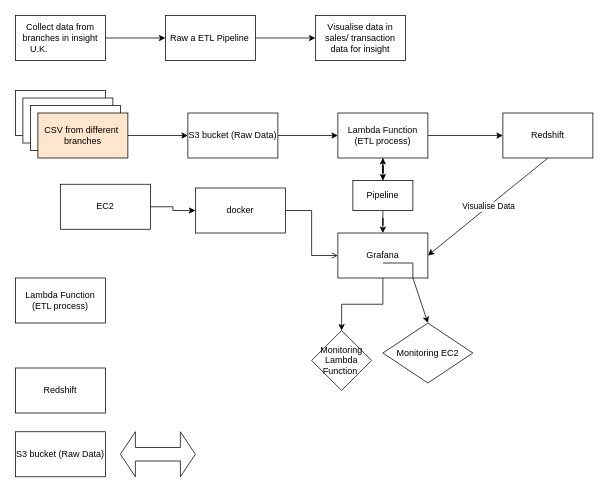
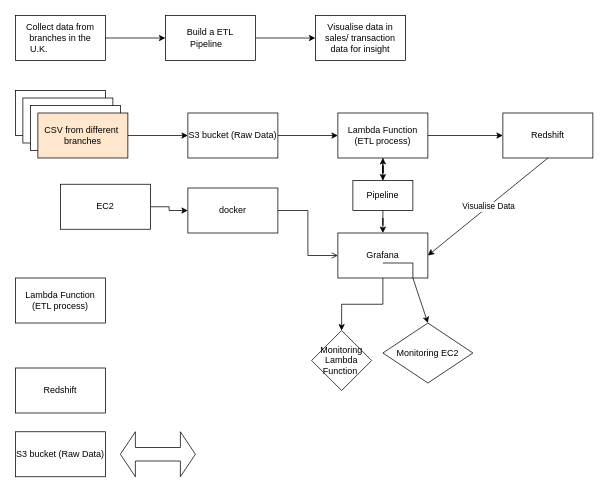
  <mxCell id="0" />
  <mxCell id="1" parent="0" />
  <mxCell id="2" value="" style="edgeStyle=orthogonalEdgeStyle;rounded=0;orthogonalLoop=1;jettySize=auto;html=1;" edge="1" parent="1" source="35" target="28"><mxGeometry relative="1" as="geometry" /></mxCell>
  <mxCell id="3" value="" style="edgeStyle=orthogonalEdgeStyle;rounded=0;orthogonalLoop=1;jettySize=auto;html=1;" edge="1" parent="1" source="17" target="35"><mxGeometry relative="1" as="geometry"><mxPoint x="510" y="210" as="sourcePoint" /><mxPoint x="510" y="310" as="targetPoint" /></mxGeometry></mxCell>
  <mxCell id="4" value="" style="edgeStyle=orthogonalEdgeStyle;rounded=0;orthogonalLoop=1;jettySize=auto;html=1;" edge="1" parent="1" source="5" target="7"><mxGeometry relative="1" as="geometry" /></mxCell>
- <mxCell id="5" value="Collect data from branches in insight U.K.&lt;span style=&quot;white-space: pre;&quot;&gt;&#09;&lt;/span&gt;&lt;span style=&quot;white-space: pre;&quot;&gt;&#09;&lt;/span&gt;&lt;span style=&quot;white-space: pre;&quot;&gt;&#09;&lt;/span&gt;" style="rounded=0;whiteSpace=wrap;html=1;" vertex="1" parent="1"><mxGeometry x="20" y="20" width="120" height="60" as="geometry" /></mxCell>
+ <mxCell id="5" value="Collect data from branches in the U.K.&lt;span style=&quot;white-space: pre;&quot;&gt;&#09;&lt;/span&gt;&lt;span style=&quot;white-space: pre;&quot;&gt;&#09;&lt;/span&gt;&lt;span style=&quot;white-space: pre;&quot;&gt;&#09;&lt;/span&gt;" style="rounded=0;whiteSpace=wrap;html=1;" vertex="1" parent="1"><mxGeometry x="20" y="20" width="120" height="60" as="geometry" /></mxCell>
  <mxCell id="6" value="" style="edgeStyle=orthogonalEdgeStyle;rounded=0;orthogonalLoop=1;jettySize=auto;html=1;" edge="1" parent="1" source="7" target="8"><mxGeometry relative="1" as="geometry" /></mxCell>
- <mxCell id="7" value="Raw a ETL Pipeline&lt;span style=&quot;white-space: pre;&quot;&gt;&#09;&lt;/span&gt;" style="rounded=0;whiteSpace=wrap;html=1;" vertex="1" parent="1"><mxGeometry x="220" y="20" width="120" height="60" as="geometry" /></mxCell>
+ <mxCell id="7" value="Build a ETL Pipeline&lt;span style=&quot;white-space: pre;&quot;&gt;&#09;&lt;/span&gt;" style="rounded=0;whiteSpace=wrap;html=1;" vertex="1" parent="1"><mxGeometry x="220" y="20" width="120" height="60" as="geometry" /></mxCell>
  <mxCell id="8" value="Visualise data in sales/ transaction data for insight" style="rounded=0;whiteSpace=wrap;html=1;" vertex="1" parent="1"><mxGeometry x="420" y="20" width="120" height="60" as="geometry" /></mxCell>
  <mxCell id="9" value="" style="rounded=0;whiteSpace=wrap;html=1;" vertex="1" parent="1"><mxGeometry x="20" y="120" width="120" height="60" as="geometry" /></mxCell>
  <mxCell id="10" value="" style="rounded=0;whiteSpace=wrap;html=1;" vertex="1" parent="1"><mxGeometry x="30" y="130" width="120" height="60" as="geometry" /></mxCell>
  <mxCell id="11" value="" style="rounded=0;whiteSpace=wrap;html=1;" vertex="1" parent="1"><mxGeometry x="40" y="140" width="120" height="60" as="geometry" /></mxCell>
  <mxCell id="12" value="" style="edgeStyle=orthogonalEdgeStyle;rounded=0;orthogonalLoop=1;jettySize=auto;html=1;" edge="1" parent="1" source="13" target="15"><mxGeometry relative="1" as="geometry" /></mxCell>
  <mxCell id="13" value="CSV from different&amp;nbsp; branches" style="rounded=0;whiteSpace=wrap;html=1;fillColor=#ffe6cc;" vertex="1" parent="1"><mxGeometry x="50" y="150" width="120" height="60" as="geometry" /></mxCell>
  <mxCell id="14" value="" style="edgeStyle=orthogonalEdgeStyle;rounded=0;orthogonalLoop=1;jettySize=auto;html=1;" edge="1" parent="1" source="15" target="17"><mxGeometry relative="1" as="geometry" /></mxCell>
  <mxCell id="15" value="S3 bucket (Raw Data)" style="rounded=0;whiteSpace=wrap;html=1;align=center;" vertex="1" parent="1"><mxGeometry x="250" y="150" width="120" height="60" as="geometry" /></mxCell>
  <mxCell id="16" value="" style="edgeStyle=orthogonalEdgeStyle;rounded=0;orthogonalLoop=1;jettySize=auto;html=1;" edge="1" parent="1" source="17" target="18"><mxGeometry relative="1" as="geometry" /></mxCell>
  <mxCell id="17" value="Lambda Function (ETL process)" style="rounded=0;whiteSpace=wrap;html=1;" vertex="1" parent="1"><mxGeometry x="450" y="150" width="120" height="60" as="geometry" /></mxCell>
  <mxCell id="18" value="Redshift" style="rounded=0;whiteSpace=wrap;html=1;" vertex="1" parent="1"><mxGeometry x="670" y="150" width="120" height="60" as="geometry" /></mxCell>
  <mxCell id="19" value="S3 bucket (Raw Data)" style="rounded=0;whiteSpace=wrap;html=1;align=center;" vertex="1" parent="1"><mxGeometry x="20" y="575" width="120" height="60" as="geometry" /></mxCell>
  <mxCell id="20" value="" style="shape=doubleArrow;whiteSpace=wrap;html=1;" vertex="1" parent="1"><mxGeometry x="160" y="575" width="100" height="60" as="geometry" /></mxCell>
  <mxCell id="21" value="Lambda Function (ETL process)" style="rounded=0;whiteSpace=wrap;html=1;" vertex="1" parent="1"><mxGeometry x="20" y="370" width="120" height="60" as="geometry" /></mxCell>
  <mxCell id="22" value="Redshift" style="rounded=0;whiteSpace=wrap;html=1;" vertex="1" parent="1"><mxGeometry x="20" y="490" width="120" height="60" as="geometry" /></mxCell>
  <mxCell id="23" value="" style="edgeStyle=orthogonalEdgeStyle;rounded=0;orthogonalLoop=1;jettySize=auto;html=1;" edge="1" parent="1" source="24" target="26"><mxGeometry relative="1" as="geometry" /></mxCell>
  <mxCell id="24" value="EC2" style="rounded=0;whiteSpace=wrap;html=1;" vertex="1" parent="1"><mxGeometry x="80" y="245" width="120" height="60" as="geometry" /></mxCell>
  <mxCell id="25" value="" style="edgeStyle=orthogonalEdgeStyle;rounded=0;orthogonalLoop=1;jettySize=auto;html=1;endArrow=open;" edge="1" parent="1" source="26" target="28"><mxGeometry relative="1" as="geometry" /></mxCell>
- <mxCell id="26" value="docker" style="rounded=0;whiteSpace=wrap;html=1;" vertex="1" parent="1"><mxGeometry x="260" y="250" width="120" height="60" as="geometry" /></mxCell>
+ <mxCell id="26" value="docker" style="rounded=0;whiteSpace=wrap;html=1;" vertex="1" parent="1"><mxGeometry x="250" y="250" width="120" height="60" as="geometry" /></mxCell>
  <mxCell id="27" value="" style="edgeStyle=orthogonalEdgeStyle;rounded=0;orthogonalLoop=1;jettySize=auto;html=1;" edge="1" parent="1" source="28" target="31"><mxGeometry relative="1" as="geometry" /></mxCell>
  <mxCell id="28" value="Grafana" style="rounded=0;whiteSpace=wrap;html=1;" vertex="1" parent="1"><mxGeometry x="450" y="310" width="120" height="60" as="geometry" /></mxCell>
  <mxCell id="29" value="" style="endArrow=classic;html=1;rounded=0;entryX=1;entryY=0.5;entryDx=0;entryDy=0;exitX=0.5;exitY=1;exitDx=0;exitDy=0;" edge="1" parent="1" source="18" target="28"><mxGeometry relative="1" as="geometry"><mxPoint x="660" y="279.5" as="sourcePoint" /><mxPoint x="560" y="279.5" as="targetPoint" /></mxGeometry></mxCell>
  <mxCell id="30" value="Visualise Data" style="edgeLabel;resizable=0;html=1;align=center;verticalAlign=middle;" connectable="0" vertex="1" parent="29"><mxGeometry relative="1" as="geometry"><mxPoint as="offset" /></mxGeometry></mxCell>
  <mxCell id="31" value="Monitoring&lt;br&gt;Lambda Function&amp;nbsp;" style="rhombus;whiteSpace=wrap;html=1;rounded=0;" vertex="1" parent="1"><mxGeometry x="415" y="440" width="80" height="80" as="geometry" /></mxCell>
  <mxCell id="32" value="" style="endArrow=classic;html=1;rounded=0;entryX=0.5;entryY=0;entryDx=0;entryDy=0;" edge="1" parent="1" target="33"><mxGeometry width="50" height="50" relative="1" as="geometry"><mxPoint x="510" y="350" as="sourcePoint" /><mxPoint x="550" y="390" as="targetPoint" /><Array as="points"><mxPoint x="530" y="350" /><mxPoint x="550" y="350" /><mxPoint x="550" y="370" /></Array></mxGeometry></mxCell>
  <mxCell id="33" value="Monitoring EC2" style="rhombus;whiteSpace=wrap;html=1;" vertex="1" parent="1"><mxGeometry x="510" y="430" width="120" height="80" as="geometry" /></mxCell>
  <mxCell id="34" value="" style="edgeStyle=orthogonalEdgeStyle;rounded=0;orthogonalLoop=1;jettySize=auto;html=1;" edge="1" parent="1" source="35" target="17"><mxGeometry relative="1" as="geometry" /></mxCell>
  <mxCell id="35" value="Pipeline" style="rounded=0;whiteSpace=wrap;html=1;" vertex="1" parent="1"><mxGeometry x="470" y="240" width="80" height="40" as="geometry" /></mxCell>
